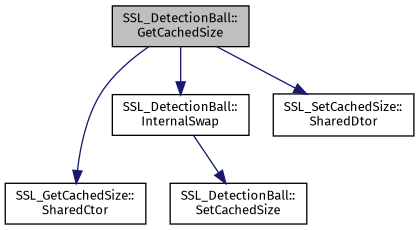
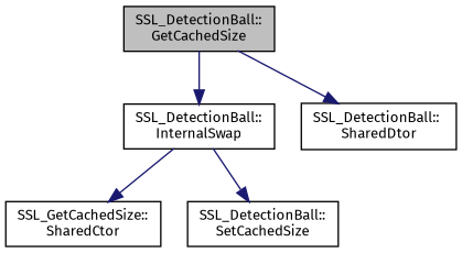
  digraph {
    fontname="Fira Sans"
    rankdir=TB
    node [color=black fillcolor=white fontname="Fira Sans" fontsize=10 shape=record style=filled]
    edge [color=midnightblue fontname="Fira Sans" fontsize=10 labelfontname=Helvetica labelfontsize=10 style=solid]
    n1 [fillcolor=grey75 fontcolor=black height=0.2 label="SSL_DetectionBall::\lGetCachedSize" width=0.4]
    n2 [height=0.2 label="SSL_DetectionBall::\lInternalSwap" width=0.4]
    n3 [height=0.2 label="SSL_GetCachedSize::\lSharedCtor" width=0.4]
-   n4 [height=0.2 label="SSL_SetCachedSize::\lSharedDtor" width=0.4]
+   n4 [height=0.2 label="SSL_DetectionBall::\lSharedDtor" width=0.4]
    n5 [height=0.2 label="SSL_DetectionBall::\lSetCachedSize" width=0.4]
    n1 -> n2
-   n1 -> n3
+   n2 -> n3
    n1 -> n4
    n2 -> n5
  }
